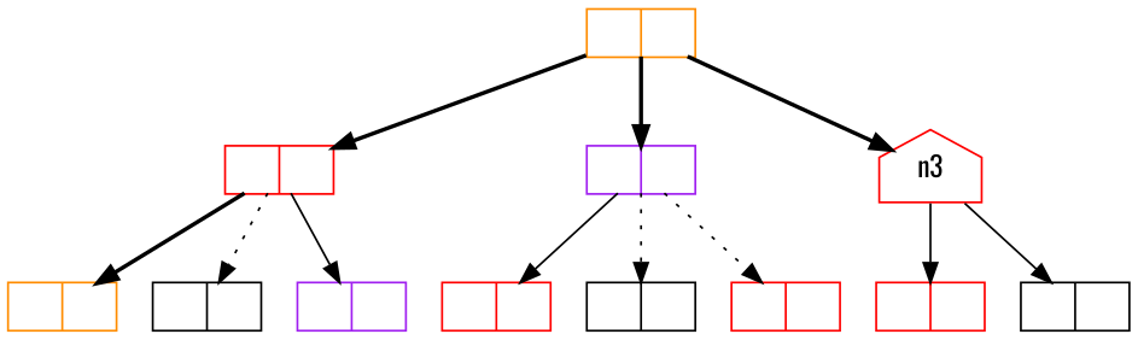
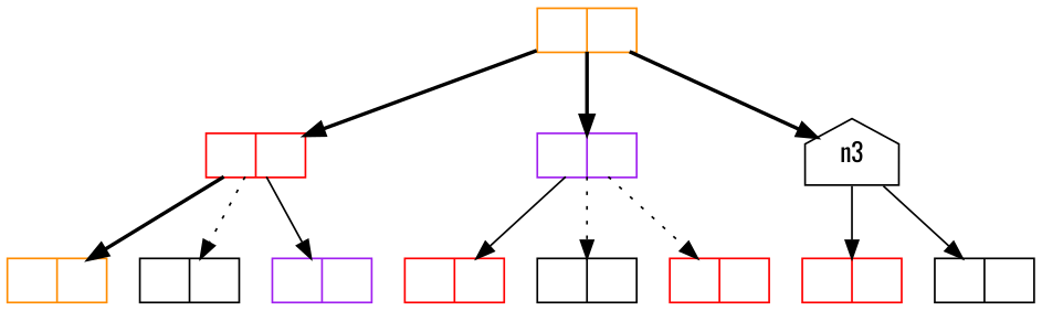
  digraph {
    ordering=out
    fontname=Oswald
    node [shape=record color=red fontname=Oswald]
    edge [style=bold fontname=Oswald]
    n0 [height=.1 label=" | " color=darkorange]
    n1 [height=.1 label=" | "]
    n2 [height=.1 label=" | " color=purple]
-   n3 [height=.1 shape=house width=.4]
+   n3 [height=.1 shape=house width=.4 color=black]
    n4 [height=.1 label=" | " color=darkorange]
    n5 [height=.1 label=" | " color=black]
    n6 [height=.1 label=" | " color=purple]
    n7 [height=.1 label=" | "]
    n8 [height=.1 label=" | " color=black]
    n9 [height=.1 label=" | "]
    n10 [height=.1 label=" | "]
    n11 [height=.1 label=" | " color=black]
    n0 -> n1
    n0 -> n2
    n0 -> n3
    n1 -> n4
    n1 -> n5 [style=dotted]
    n1 -> n6 [style=solid]
    n2 -> n7 [style=solid]
    n2 -> n8 [style=dotted]
    n2 -> n9 [style=dotted]
    n3 -> n10 [style=solid]
    n3 -> n11 [style=solid]
  }
